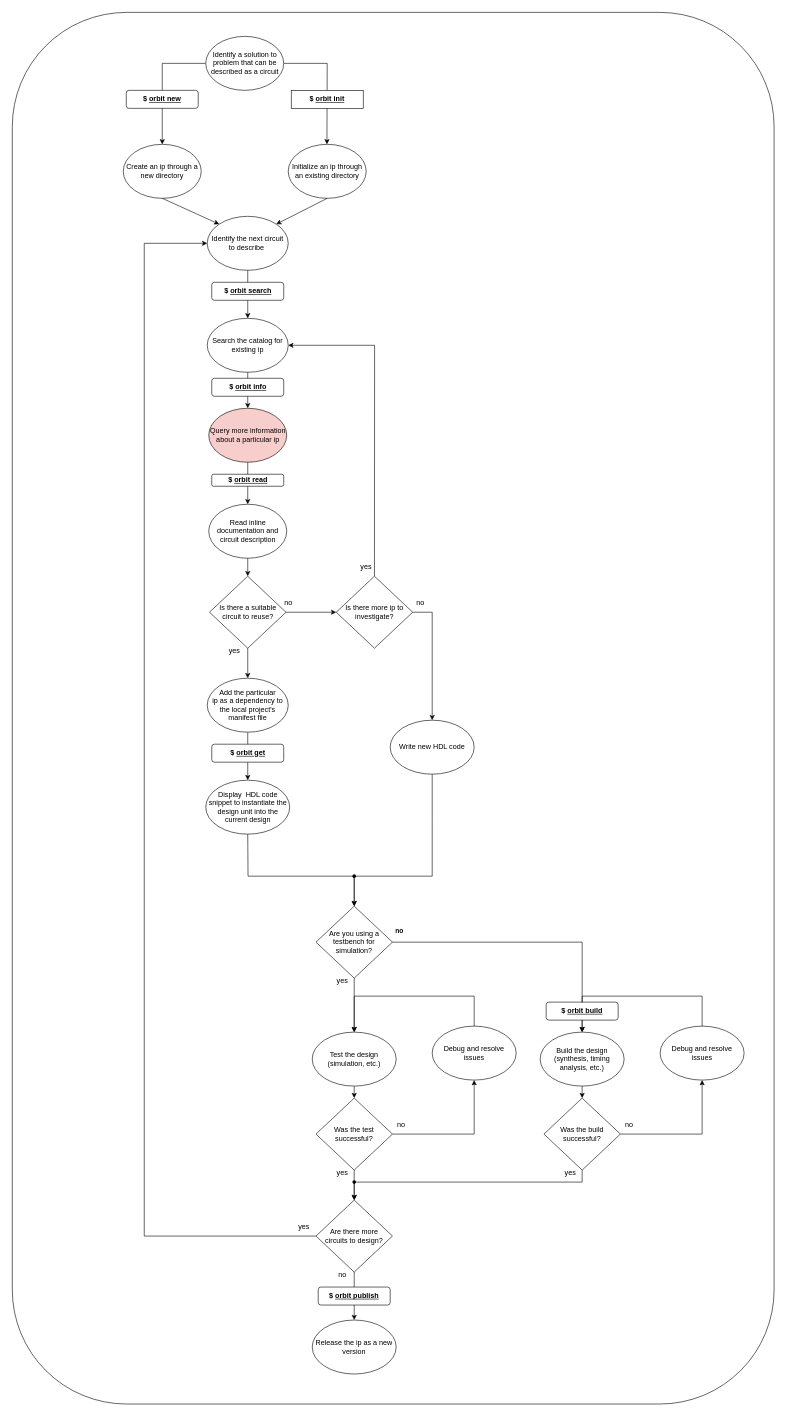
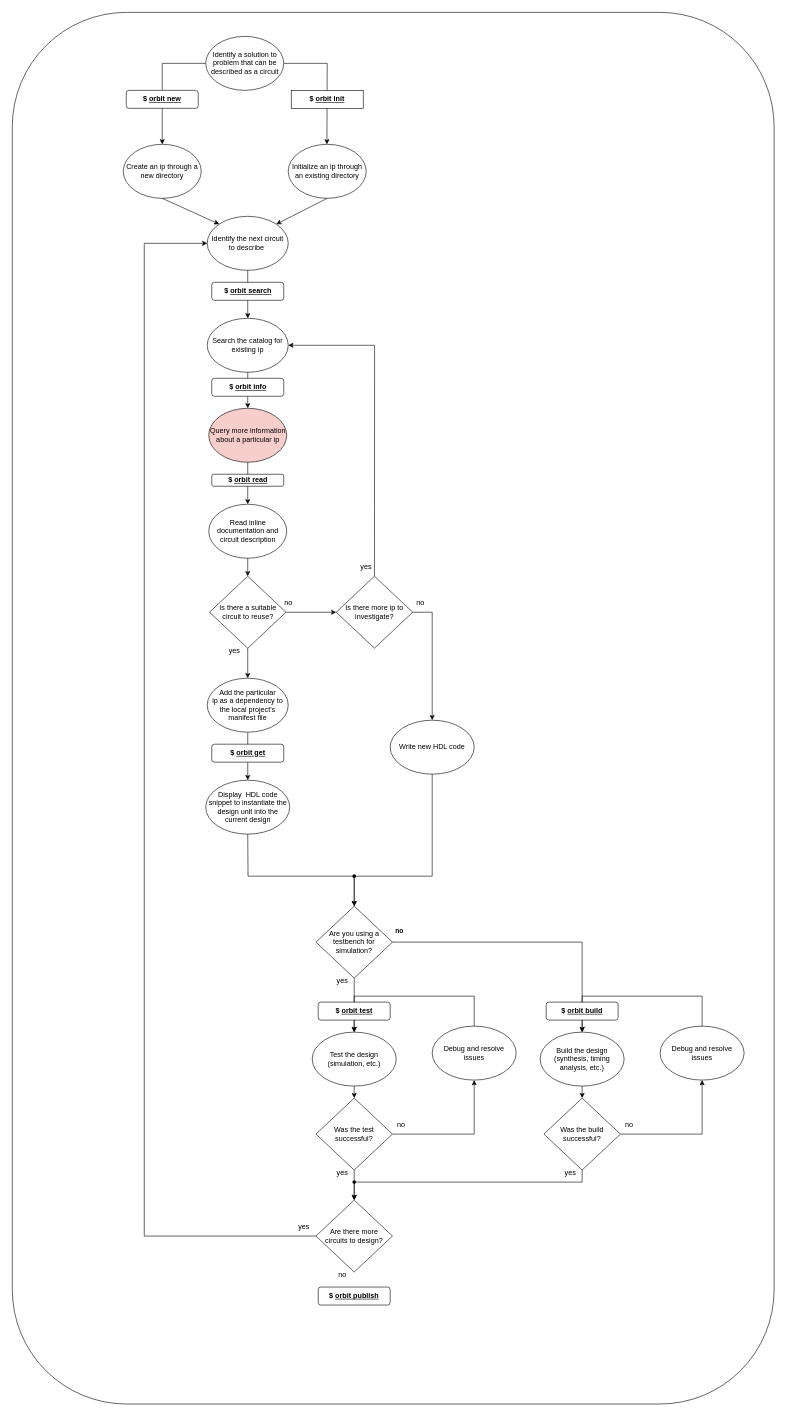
  <mxCell id="0" />
  <mxCell id="1" parent="0" />
  <mxCell id="2" value="" style="rounded=1;whiteSpace=wrap;html=1;" parent="1" vertex="1"><mxGeometry x="20" y="20" width="1270" height="2320" as="geometry" /></mxCell>
  <mxCell id="3" value="Write new HDL code" style="ellipse;whiteSpace=wrap;html=1;" parent="1" vertex="1"><mxGeometry x="650" y="1200" width="140" height="90" as="geometry" /></mxCell>
  <mxCell id="4" value="Search the catalog for existing ip" style="ellipse;whiteSpace=wrap;html=1;" parent="1" vertex="1"><mxGeometry x="345" y="530" width="135" height="90" as="geometry" /></mxCell>
  <mxCell id="5" value="Identify the next circuit &lt;br&gt;to describe&amp;nbsp;" style="ellipse;whiteSpace=wrap;html=1;" parent="1" vertex="1"><mxGeometry x="345" y="360" width="135" height="90" as="geometry" /></mxCell>
  <mxCell id="6" value="Query more information about a particular ip" style="ellipse;whiteSpace=wrap;html=1;fillColor=#f8cecc;" parent="1" vertex="1"><mxGeometry x="347.5" y="680" width="130" height="90" as="geometry" /></mxCell>
  <mxCell id="7" value="Is there a suitable circuit to reuse?" style="rhombus;whiteSpace=wrap;html=1;" parent="1" vertex="1"><mxGeometry x="348.75" y="960" width="127.5" height="120" as="geometry" /></mxCell>
  <mxCell id="8" value="Display&amp;nbsp; HDL code snippet to instantiate the design unit into the current design" style="ellipse;whiteSpace=wrap;html=1;" parent="1" vertex="1"><mxGeometry x="342.5" y="1300" width="140" height="90" as="geometry" /></mxCell>
  <mxCell id="9" value="Create an ip through a new directory" style="ellipse;whiteSpace=wrap;html=1;" parent="1" vertex="1"><mxGeometry x="205" y="240" width="130" height="90" as="geometry" /></mxCell>
  <mxCell id="10" value="Initialize an ip through an existing directory" style="ellipse;whiteSpace=wrap;html=1;" parent="1" vertex="1"><mxGeometry x="480" y="240" width="130" height="90" as="geometry" /></mxCell>
  <mxCell id="11" value="" style="endArrow=classic;html=1;rounded=0;entryX=0.5;entryY=0;entryDx=0;entryDy=0;exitX=0;exitY=0.5;exitDx=0;exitDy=0;" parent="1" source="37" target="9" edge="1"><mxGeometry width="50" height="50" relative="1" as="geometry"><mxPoint x="270" y="100" as="sourcePoint" /><mxPoint x="360" y="130" as="targetPoint" /><Array as="points"><mxPoint x="270" y="105" /></Array></mxGeometry></mxCell>
  <mxCell id="12" value="" style="endArrow=classic;html=1;rounded=0;entryX=0.5;entryY=0;entryDx=0;entryDy=0;exitX=1;exitY=0.5;exitDx=0;exitDy=0;" parent="1" source="37" edge="1"><mxGeometry width="50" height="50" relative="1" as="geometry"><mxPoint x="540" y="80" as="sourcePoint" /><mxPoint x="544.52" y="240" as="targetPoint" /><Array as="points"><mxPoint x="545" y="105" /></Array></mxGeometry></mxCell>
  <mxCell id="13" value="" style="endArrow=classic;html=1;rounded=0;exitX=0.5;exitY=1;exitDx=0;exitDy=0;entryX=0;entryY=0;entryDx=0;entryDy=0;" parent="1" source="9" target="5" edge="1"><mxGeometry width="50" height="50" relative="1" as="geometry"><mxPoint x="580" y="420" as="sourcePoint" /><mxPoint x="630" y="370" as="targetPoint" /></mxGeometry></mxCell>
  <mxCell id="14" value="" style="endArrow=classic;html=1;rounded=0;exitX=0.5;exitY=1;exitDx=0;exitDy=0;entryX=1;entryY=0;entryDx=0;entryDy=0;" parent="1" source="10" target="5" edge="1"><mxGeometry width="50" height="50" relative="1" as="geometry"><mxPoint x="280" y="340" as="sourcePoint" /><mxPoint x="375" y="383" as="targetPoint" /></mxGeometry></mxCell>
  <mxCell id="15" value="" style="endArrow=classic;html=1;rounded=0;exitX=0.5;exitY=1;exitDx=0;exitDy=0;" parent="1" source="5" target="4" edge="1"><mxGeometry width="50" height="50" relative="1" as="geometry"><mxPoint x="580" y="580" as="sourcePoint" /><mxPoint x="630" y="530" as="targetPoint" /></mxGeometry></mxCell>
  <mxCell id="16" value="" style="endArrow=classic;html=1;rounded=0;exitX=0.5;exitY=1;exitDx=0;exitDy=0;entryX=0.5;entryY=0;entryDx=0;entryDy=0;" parent="1" source="4" target="6" edge="1"><mxGeometry width="50" height="50" relative="1" as="geometry"><mxPoint x="580" y="680" as="sourcePoint" /><mxPoint x="630" y="630" as="targetPoint" /></mxGeometry></mxCell>
  <mxCell id="17" value="" style="endArrow=classic;html=1;rounded=0;exitX=0.5;exitY=1;exitDx=0;exitDy=0;entryX=0.5;entryY=0;entryDx=0;entryDy=0;" parent="1" source="6" target="20" edge="1"><mxGeometry width="50" height="50" relative="1" as="geometry"><mxPoint x="580" y="770" as="sourcePoint" /><mxPoint x="630" y="720" as="targetPoint" /></mxGeometry></mxCell>
  <mxCell id="18" value="" style="endArrow=classic;html=1;rounded=0;exitX=0.5;exitY=1;exitDx=0;exitDy=0;entryX=0.5;entryY=0;entryDx=0;entryDy=0;" parent="1" source="27" target="8" edge="1"><mxGeometry width="50" height="50" relative="1" as="geometry"><mxPoint x="412.5" y="1340" as="sourcePoint" /><mxPoint x="360" y="1475" as="targetPoint" /></mxGeometry></mxCell>
  <mxCell id="19" value="yes" style="text;html=1;align=center;verticalAlign=middle;resizable=0;points=[];autosize=1;strokeColor=none;fillColor=none;" parent="1" vertex="1"><mxGeometry x="370" y="1070" width="40" height="30" as="geometry" /></mxCell>
  <mxCell id="20" value="Read inline documentation and circuit description" style="ellipse;whiteSpace=wrap;html=1;" parent="1" vertex="1"><mxGeometry x="347.5" y="840" width="130" height="90" as="geometry" /></mxCell>
  <mxCell id="21" value="" style="endArrow=classic;html=1;rounded=0;exitX=0.5;exitY=1;exitDx=0;exitDy=0;entryX=0.5;entryY=0;entryDx=0;entryDy=0;" parent="1" source="20" target="7" edge="1"><mxGeometry width="50" height="50" relative="1" as="geometry"><mxPoint x="480" y="940" as="sourcePoint" /><mxPoint x="530" y="890" as="targetPoint" /></mxGeometry></mxCell>
  <mxCell id="22" value="Is there more ip to investigate?" style="rhombus;whiteSpace=wrap;html=1;" parent="1" vertex="1"><mxGeometry x="560" y="960" width="127.5" height="120" as="geometry" /></mxCell>
  <mxCell id="23" value="" style="endArrow=classic;html=1;rounded=0;exitX=1;exitY=0.5;exitDx=0;exitDy=0;" parent="1" source="7" target="22" edge="1"><mxGeometry width="50" height="50" relative="1" as="geometry"><mxPoint x="510" y="860" as="sourcePoint" /><mxPoint x="560" y="810" as="targetPoint" /></mxGeometry></mxCell>
  <mxCell id="24" value="no" style="text;html=1;align=center;verticalAlign=middle;resizable=0;points=[];autosize=1;strokeColor=none;fillColor=none;" parent="1" vertex="1"><mxGeometry x="460" y="990" width="40" height="30" as="geometry" /></mxCell>
  <mxCell id="25" value="" style="endArrow=classic;html=1;rounded=0;entryX=1;entryY=0.5;entryDx=0;entryDy=0;exitX=0.5;exitY=0;exitDx=0;exitDy=0;" parent="1" source="22" target="4" edge="1"><mxGeometry width="50" height="50" relative="1" as="geometry"><mxPoint x="640" y="940" as="sourcePoint" /><mxPoint x="610" y="670" as="targetPoint" /><Array as="points"><mxPoint x="624" y="575" /></Array></mxGeometry></mxCell>
  <mxCell id="26" value="yes" style="text;html=1;strokeColor=none;fillColor=none;align=center;verticalAlign=middle;whiteSpace=wrap;rounded=0;" parent="1" vertex="1"><mxGeometry x="580" y="930" width="60" height="30" as="geometry" /></mxCell>
  <mxCell id="27" value="Add the particular&lt;br&gt;ip as a dependency to the local project's manifest file" style="ellipse;whiteSpace=wrap;html=1;" parent="1" vertex="1"><mxGeometry x="345" y="1130" width="135" height="90" as="geometry" /></mxCell>
  <mxCell id="28" value="" style="endArrow=classic;html=1;rounded=0;exitX=0.5;exitY=1;exitDx=0;exitDy=0;entryX=0.5;entryY=0;entryDx=0;entryDy=0;" parent="1" source="7" target="27" edge="1"><mxGeometry width="50" height="50" relative="1" as="geometry"><mxPoint x="510" y="1210" as="sourcePoint" /><mxPoint x="560" y="1160" as="targetPoint" /></mxGeometry></mxCell>
  <mxCell id="29" value="" style="endArrow=classic;html=1;rounded=0;exitX=1;exitY=0.5;exitDx=0;exitDy=0;entryX=0.5;entryY=0;entryDx=0;entryDy=0;" parent="1" source="22" target="3" edge="1"><mxGeometry width="50" height="50" relative="1" as="geometry"><mxPoint x="510" y="1080" as="sourcePoint" /><mxPoint x="560" y="1030" as="targetPoint" /><Array as="points"><mxPoint x="720" y="1020" /></Array></mxGeometry></mxCell>
  <mxCell id="30" value="no" style="text;html=1;align=center;verticalAlign=middle;resizable=0;points=[];autosize=1;strokeColor=none;fillColor=none;" parent="1" vertex="1"><mxGeometry x="680" y="990" width="40" height="30" as="geometry" /></mxCell>
  <mxCell id="31" value="" style="endArrow=classic;html=1;rounded=0;exitX=0.5;exitY=1;exitDx=0;exitDy=0;entryX=0.5;entryY=0;entryDx=0;entryDy=0;" parent="1" source="8" target="39" edge="1"><mxGeometry width="50" height="50" relative="1" as="geometry"><mxPoint x="760" y="1280" as="sourcePoint" /><mxPoint x="540" y="1500" as="targetPoint" /><Array as="points"><mxPoint x="413" y="1460" /><mxPoint x="590" y="1460" /></Array></mxGeometry></mxCell>
  <mxCell id="32" value="" style="endArrow=classic;html=1;rounded=0;exitX=0.5;exitY=1;exitDx=0;exitDy=0;entryX=0.5;entryY=0;entryDx=0;entryDy=0;" parent="1" source="3" target="39" edge="1"><mxGeometry width="50" height="50" relative="1" as="geometry"><mxPoint x="760" y="1420" as="sourcePoint" /><mxPoint x="610" y="1510" as="targetPoint" /><Array as="points"><mxPoint x="720" y="1370" /><mxPoint x="720" y="1460" /><mxPoint x="590" y="1460" /></Array></mxGeometry></mxCell>
  <mxCell id="33" value="Are there more &lt;br&gt;circuits to design?" style="rhombus;whiteSpace=wrap;html=1;" parent="1" vertex="1"><mxGeometry x="526.25" y="2000" width="127.5" height="120" as="geometry" /></mxCell>
  <mxCell id="34" value="" style="endArrow=classic;html=1;rounded=0;entryX=0;entryY=0.5;entryDx=0;entryDy=0;exitX=0;exitY=0.5;exitDx=0;exitDy=0;" parent="1" source="33" target="5" edge="1"><mxGeometry width="50" height="50" relative="1" as="geometry"><mxPoint x="430" y="2360" as="sourcePoint" /><mxPoint x="230" y="400" as="targetPoint" /><Array as="points"><mxPoint x="240" y="2060" /><mxPoint x="240" y="405" /></Array></mxGeometry></mxCell>
- <mxCell id="35" value="Release the ip as a new version" style="ellipse;whiteSpace=wrap;html=1;" parent="1" vertex="1"><mxGeometry x="520" y="2200" width="140" height="90" as="geometry" /></mxCell>
- <mxCell id="36" value="" style="endArrow=classic;html=1;rounded=0;exitX=0.5;exitY=1;exitDx=0;exitDy=0;" parent="1" source="33" target="35" edge="1"><mxGeometry width="50" height="50" relative="1" as="geometry"><mxPoint x="630" y="2440" as="sourcePoint" /><mxPoint x="680" y="2390" as="targetPoint" /></mxGeometry></mxCell>
  <mxCell id="37" value="Identify a solution to problem that can be described as a circuit" style="ellipse;whiteSpace=wrap;html=1;" parent="1" vertex="1"><mxGeometry x="342.5" y="60" width="130" height="90" as="geometry" /></mxCell>
  <mxCell id="38" value="" style="shape=waypoint;sketch=0;size=6;pointerEvents=1;points=[];fillColor=none;resizable=0;rotatable=0;perimeter=centerPerimeter;snapToPoint=1;" parent="1" vertex="1"><mxGeometry x="580" y="1450" width="20" height="20" as="geometry" /></mxCell>
  <mxCell id="39" value="Are you using a testbench for simulation?" style="rhombus;whiteSpace=wrap;html=1;" parent="1" vertex="1"><mxGeometry x="526.25" y="1510" width="127.5" height="120" as="geometry" /></mxCell>
  <mxCell id="40" value="" style="endArrow=classic;html=1;rounded=0;exitX=1;exitY=0.5;exitDx=0;exitDy=0;entryX=0.5;entryY=0;entryDx=0;entryDy=0;" parent="1" source="39" target="53" edge="1"><mxGeometry width="50" height="50" relative="1" as="geometry"><mxPoint x="550" y="1640" as="sourcePoint" /><mxPoint x="1030" y="1650" as="targetPoint" /><Array as="points"><mxPoint x="970" y="1570" /></Array></mxGeometry></mxCell>
  <mxCell id="41" value="&lt;b&gt;no&lt;/b&gt;" style="edgeLabel;html=1;align=center;verticalAlign=middle;resizable=0;points=[];" parent="40" vertex="1" connectable="0"><mxGeometry x="-0.118" relative="1" as="geometry"><mxPoint x="-195" y="-20" as="offset" /></mxGeometry></mxCell>
  <mxCell id="42" value="" style="endArrow=classic;html=1;rounded=0;exitX=0.5;exitY=0;exitDx=0;exitDy=0;entryX=0.5;entryY=0;entryDx=0;entryDy=0;" parent="1" source="44" target="43" edge="1"><mxGeometry width="50" height="50" relative="1" as="geometry"><mxPoint x="760" y="1670" as="sourcePoint" /><mxPoint x="730" y="1700" as="targetPoint" /><Array as="points"><mxPoint x="790" y="1660" /><mxPoint x="590" y="1660" /></Array></mxGeometry></mxCell>
  <mxCell id="43" value="Test the design (simulation, etc.)" style="ellipse;whiteSpace=wrap;html=1;" parent="1" vertex="1"><mxGeometry x="520" y="1720" width="140" height="90" as="geometry" /></mxCell>
  <mxCell id="44" value="Debug and resolve issues" style="ellipse;whiteSpace=wrap;html=1;" parent="1" vertex="1"><mxGeometry x="720" y="1710" width="140" height="90" as="geometry" /></mxCell>
  <mxCell id="45" value="" style="endArrow=classic;html=1;rounded=0;exitX=1;exitY=0.5;exitDx=0;exitDy=0;entryX=0.5;entryY=1;entryDx=0;entryDy=0;" parent="1" source="46" target="44" edge="1"><mxGeometry width="50" height="50" relative="1" as="geometry"><mxPoint x="750" y="1860" as="sourcePoint" /><mxPoint x="840" y="1890" as="targetPoint" /><Array as="points"><mxPoint x="790" y="1890" /></Array></mxGeometry></mxCell>
  <mxCell id="46" value="Was the test successful?" style="rhombus;whiteSpace=wrap;html=1;" parent="1" vertex="1"><mxGeometry x="526.25" y="1830" width="127.5" height="120" as="geometry" /></mxCell>
  <mxCell id="47" value="" style="endArrow=classic;html=1;rounded=0;exitX=0.5;exitY=1;exitDx=0;exitDy=0;entryX=0.5;entryY=0;entryDx=0;entryDy=0;" parent="1" source="43" target="46" edge="1"><mxGeometry width="50" height="50" relative="1" as="geometry"><mxPoint x="620" y="1800" as="sourcePoint" /><mxPoint x="810" y="1800" as="targetPoint" /></mxGeometry></mxCell>
  <mxCell id="48" value="no" style="text;html=1;align=center;verticalAlign=middle;resizable=0;points=[];autosize=1;strokeColor=none;fillColor=none;" parent="1" vertex="1"><mxGeometry x="647.5" y="1860" width="40" height="30" as="geometry" /></mxCell>
  <mxCell id="49" value="" style="endArrow=classic;html=1;rounded=0;exitX=0.5;exitY=1;exitDx=0;exitDy=0;" parent="1" source="46" edge="1"><mxGeometry width="50" height="50" relative="1" as="geometry"><mxPoint x="470" y="1920" as="sourcePoint" /><mxPoint x="590" y="2000" as="targetPoint" /></mxGeometry></mxCell>
  <mxCell id="50" value="yes" style="text;html=1;align=center;verticalAlign=middle;resizable=0;points=[];autosize=1;strokeColor=none;fillColor=none;" parent="1" vertex="1"><mxGeometry x="550" y="1940" width="40" height="30" as="geometry" /></mxCell>
  <mxCell id="51" value="" style="endArrow=classic;html=1;rounded=0;exitX=0.5;exitY=1;exitDx=0;exitDy=0;entryX=0.5;entryY=0;entryDx=0;entryDy=0;" parent="1" source="39" target="43" edge="1"><mxGeometry width="50" height="50" relative="1" as="geometry"><mxPoint x="589.5" y="1640" as="sourcePoint" /><mxPoint x="590" y="1710" as="targetPoint" /></mxGeometry></mxCell>
  <mxCell id="52" value="yes" style="text;html=1;align=center;verticalAlign=middle;resizable=0;points=[];autosize=1;strokeColor=none;fillColor=none;" parent="1" vertex="1"><mxGeometry x="550" y="1620" width="40" height="30" as="geometry" /></mxCell>
  <mxCell id="53" value="Build the design (synthesis, timing analysis, etc.)" style="ellipse;whiteSpace=wrap;html=1;" parent="1" vertex="1"><mxGeometry x="900" y="1720" width="140" height="90" as="geometry" /></mxCell>
  <mxCell id="54" value="Debug and resolve issues" style="ellipse;whiteSpace=wrap;html=1;" parent="1" vertex="1"><mxGeometry x="1100" y="1710" width="140" height="90" as="geometry" /></mxCell>
  <mxCell id="55" value="" style="endArrow=classic;html=1;rounded=0;exitX=0.5;exitY=0;exitDx=0;exitDy=0;entryX=0.5;entryY=0;entryDx=0;entryDy=0;" parent="1" source="54" target="53" edge="1"><mxGeometry width="50" height="50" relative="1" as="geometry"><mxPoint x="1140" y="1670" as="sourcePoint" /><mxPoint x="1110" y="1700" as="targetPoint" /><Array as="points"><mxPoint x="1170" y="1660" /><mxPoint x="970" y="1660" /></Array></mxGeometry></mxCell>
  <mxCell id="56" value="" style="endArrow=classic;html=1;rounded=0;exitX=1;exitY=0.5;exitDx=0;exitDy=0;entryX=0.5;entryY=1;entryDx=0;entryDy=0;" parent="1" source="57" target="54" edge="1"><mxGeometry width="50" height="50" relative="1" as="geometry"><mxPoint x="1130" y="1860" as="sourcePoint" /><mxPoint x="1220" y="1890" as="targetPoint" /><Array as="points"><mxPoint x="1170" y="1890" /></Array></mxGeometry></mxCell>
  <mxCell id="57" value="Was the build successful?" style="rhombus;whiteSpace=wrap;html=1;" parent="1" vertex="1"><mxGeometry x="906.25" y="1830" width="127.5" height="120" as="geometry" /></mxCell>
  <mxCell id="58" value="" style="endArrow=classic;html=1;rounded=0;exitX=0.5;exitY=1;exitDx=0;exitDy=0;entryX=0.5;entryY=0;entryDx=0;entryDy=0;" parent="1" source="53" target="57" edge="1"><mxGeometry width="50" height="50" relative="1" as="geometry"><mxPoint x="1000" y="1800" as="sourcePoint" /><mxPoint x="1190" y="1800" as="targetPoint" /></mxGeometry></mxCell>
  <mxCell id="59" value="no" style="text;html=1;align=center;verticalAlign=middle;resizable=0;points=[];autosize=1;strokeColor=none;fillColor=none;" parent="1" vertex="1"><mxGeometry x="1027.5" y="1860" width="40" height="30" as="geometry" /></mxCell>
  <mxCell id="60" value="" style="endArrow=classic;html=1;rounded=0;exitDx=0;exitDy=0;entryX=0.5;entryY=0;entryDx=0;entryDy=0;startArrow=none;" parent="1" source="65" target="33" edge="1"><mxGeometry width="50" height="50" relative="1" as="geometry"><mxPoint x="910" y="1860" as="sourcePoint" /><mxPoint x="960" y="1810" as="targetPoint" /><Array as="points"><mxPoint x="590" y="1970" /></Array></mxGeometry></mxCell>
  <mxCell id="61" value="yes" style="text;html=1;align=center;verticalAlign=middle;resizable=0;points=[];autosize=1;strokeColor=none;fillColor=none;" parent="1" vertex="1"><mxGeometry x="930" y="1940" width="40" height="30" as="geometry" /></mxCell>
  <mxCell id="62" value="yes" style="text;html=1;align=center;verticalAlign=middle;resizable=0;points=[];autosize=1;strokeColor=none;fillColor=none;" parent="1" vertex="1"><mxGeometry x="486.25" y="2030" width="40" height="30" as="geometry" /></mxCell>
  <mxCell id="63" value="no" style="text;html=1;align=center;verticalAlign=middle;resizable=0;points=[];autosize=1;strokeColor=none;fillColor=none;" parent="1" vertex="1"><mxGeometry x="550" y="2110" width="40" height="30" as="geometry" /></mxCell>
  <mxCell id="64" value="" style="endArrow=none;html=1;rounded=0;exitX=0.5;exitY=1;exitDx=0;exitDy=0;entryDx=0;entryDy=0;" parent="1" source="57" target="65" edge="1"><mxGeometry width="50" height="50" relative="1" as="geometry"><mxPoint x="970" y="1950" as="sourcePoint" /><mxPoint x="590" y="2000" as="targetPoint" /><Array as="points"><mxPoint x="970" y="1970" /></Array></mxGeometry></mxCell>
  <mxCell id="65" value="" style="shape=waypoint;sketch=0;size=6;pointerEvents=1;points=[];fillColor=none;resizable=0;rotatable=0;perimeter=centerPerimeter;snapToPoint=1;" parent="1" vertex="1"><mxGeometry x="580" y="1960" width="20" height="20" as="geometry" /></mxCell>
  <mxCell id="66" value="&lt;b&gt;$ &lt;u&gt;orbit new&lt;/u&gt;&lt;/b&gt;" style="rounded=1;whiteSpace=wrap;html=1;" parent="1" vertex="1"><mxGeometry x="210" y="150" width="120" height="30" as="geometry" /></mxCell>
  <mxCell id="67" value="&lt;b&gt;$ &lt;u&gt;orbit init&lt;/u&gt;&lt;/b&gt;" style="whiteSpace=wrap;html=1;rounded=0;" parent="1" vertex="1"><mxGeometry x="485" y="150" width="120" height="30" as="geometry" /></mxCell>
  <mxCell id="68" value="&lt;b&gt;$ &lt;u&gt;orbit search&lt;/u&gt;&lt;/b&gt;" style="rounded=1;whiteSpace=wrap;html=1;" parent="1" vertex="1"><mxGeometry x="352.5" y="470" width="120" height="30" as="geometry" /></mxCell>
  <mxCell id="69" value="&lt;b&gt;$ &lt;u&gt;orbit info&lt;/u&gt;&lt;/b&gt;" style="rounded=1;whiteSpace=wrap;html=1;" parent="1" vertex="1"><mxGeometry x="352.5" y="630" width="120" height="30" as="geometry" /></mxCell>
  <mxCell id="70" value="&lt;b&gt;$ &lt;u&gt;orbit read&lt;/u&gt;&lt;/b&gt;" style="rounded=1;whiteSpace=wrap;html=1;" parent="1" vertex="1"><mxGeometry x="352.5" y="790" width="120" height="20" as="geometry" /></mxCell>
  <mxCell id="71" value="&lt;b&gt;$ &lt;u&gt;orbit get&lt;/u&gt;&lt;/b&gt;" style="rounded=1;whiteSpace=wrap;html=1;" parent="1" vertex="1"><mxGeometry x="352.5" y="1240" width="120" height="30" as="geometry" /></mxCell>
+ <mxCell id="72" value="&lt;b&gt;$ &lt;u&gt;orbit test&lt;/u&gt;&lt;/b&gt;" style="rounded=1;whiteSpace=wrap;html=1;" parent="1" vertex="1"><mxGeometry x="530" y="1670" width="120" height="30" as="geometry" /></mxCell>
  <mxCell id="73" value="&lt;b&gt;$ &lt;u&gt;orbit build&lt;/u&gt;&lt;/b&gt;" style="rounded=1;whiteSpace=wrap;html=1;" parent="1" vertex="1"><mxGeometry x="910" y="1670" width="120" height="30" as="geometry" /></mxCell>
  <mxCell id="74" value="&lt;b&gt;$ &lt;u&gt;orbit publish&lt;/u&gt;&lt;/b&gt;" style="rounded=1;whiteSpace=wrap;html=1;" parent="1" vertex="1"><mxGeometry x="530" y="2145" width="120" height="30" as="geometry" /></mxCell>
